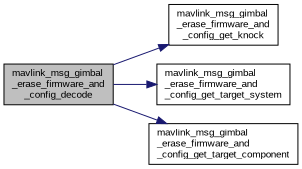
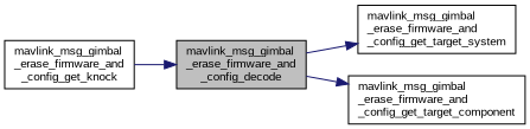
  digraph {
    rankdir=LR
    fontname="Liberation Sans"
    node [color=black fillcolor=white fontname="Liberation Sans" fontsize=10 shape=record style=filled]
    edge [color=midnightblue fontname="Liberation Sans" fontsize=10 labelfontname=Helvetica labelfontsize=10 style=solid]
    n1 [fillcolor=grey75 fontcolor=black height=0.2 label="mavlink_msg_gimbal\l_erase_firmware_and\l_config_decode" width=0.4]
    n2 [height=0.2 label="mavlink_msg_gimbal\l_erase_firmware_and\l_config_get_knock" width=0.4]
    n3 [height=0.2 label="mavlink_msg_gimbal\l_erase_firmware_and\l_config_get_target_system" width=0.4]
    n4 [height=0.2 label="mavlink_msg_gimbal\l_erase_firmware_and\l_config_get_target_component" width=0.4]
-   n1 -> n2
+   n2 -> n1
    n1 -> n3
    n1 -> n4
  }
